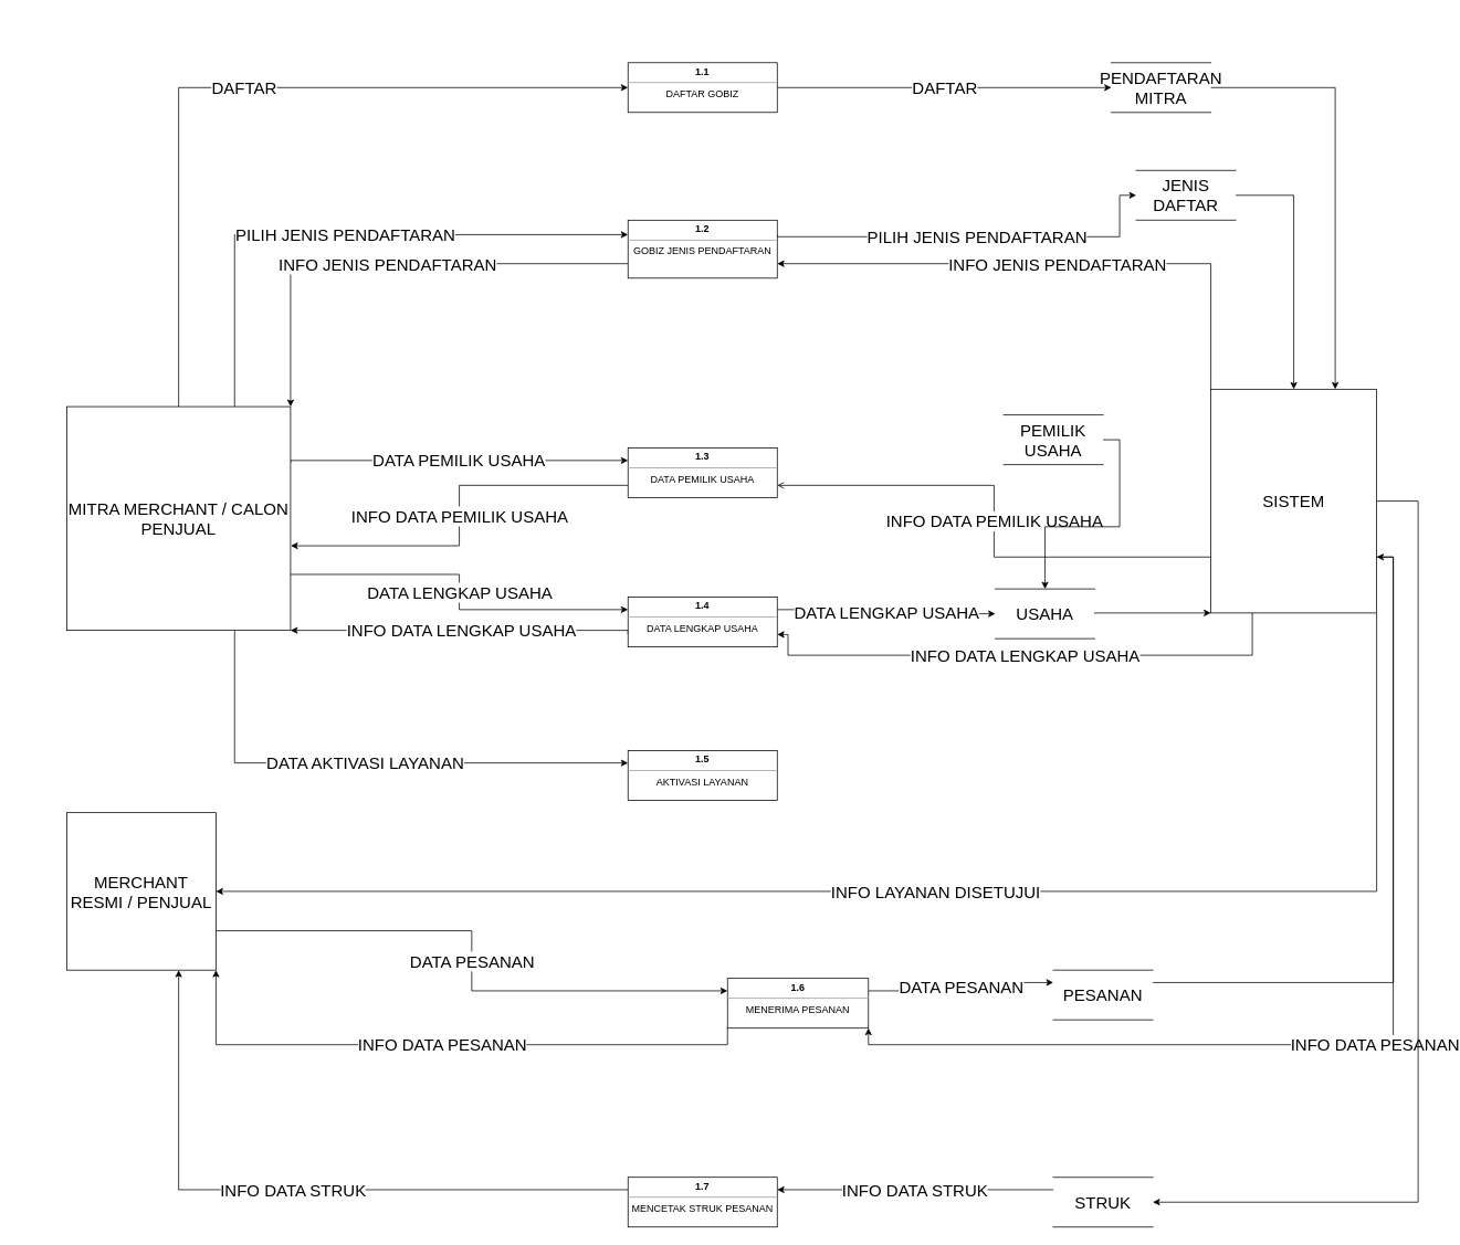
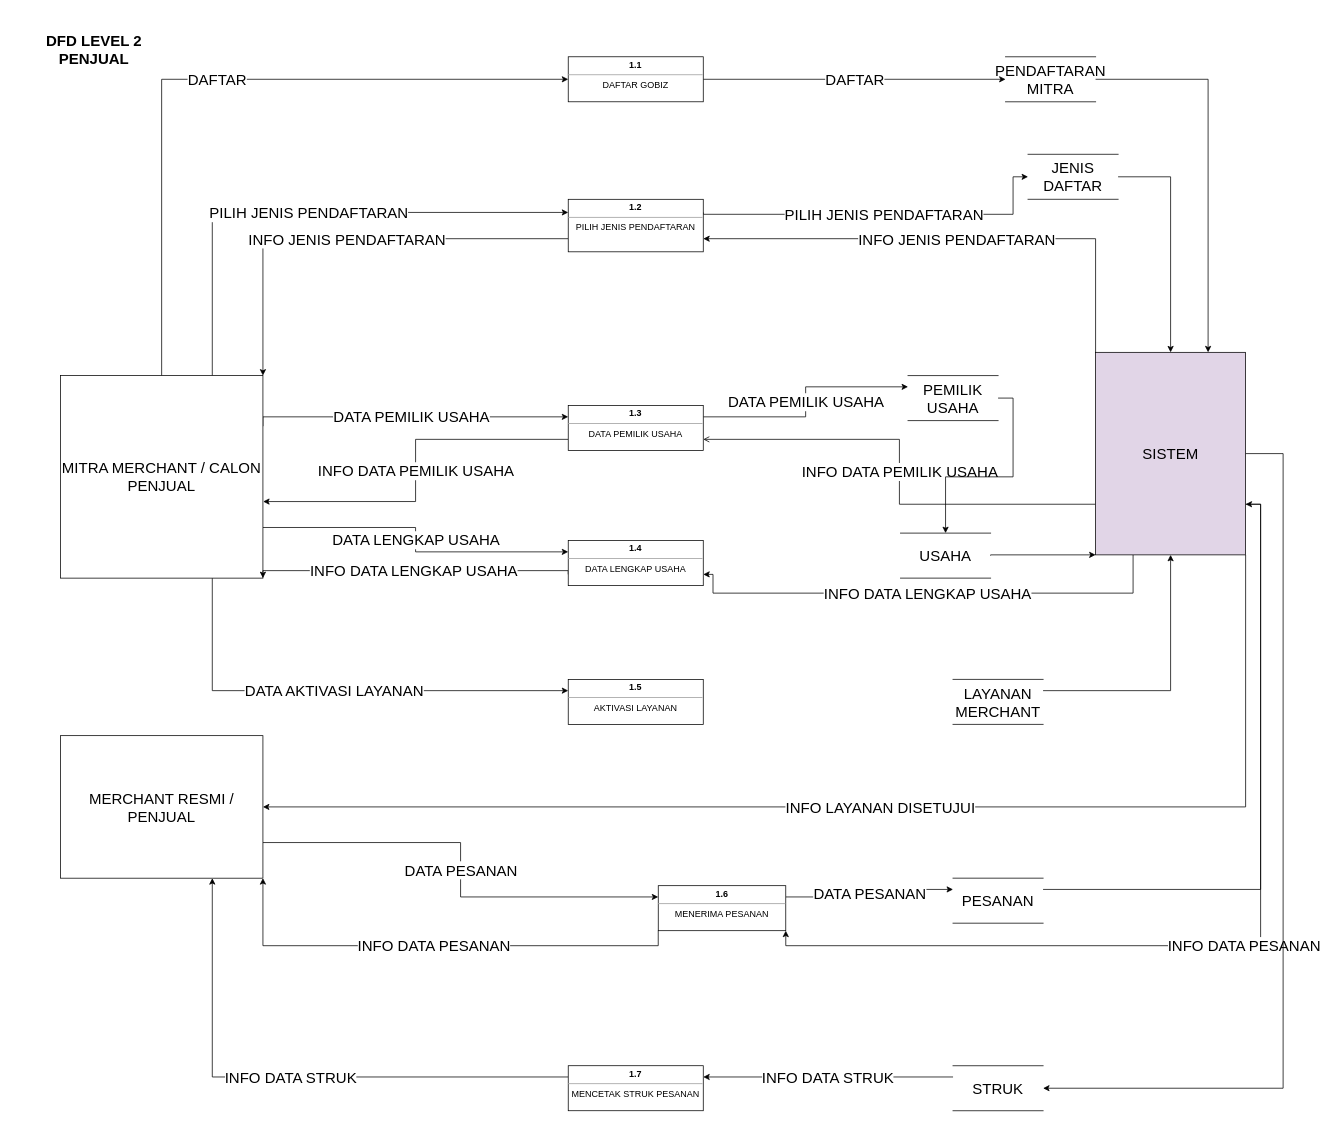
  <mxCell id="0" />
  <mxCell id="1" parent="0" />
  <mxCell id="2" value="DAFTAR" style="edgeStyle=orthogonalEdgeStyle;rounded=0;orthogonalLoop=1;jettySize=auto;html=1;exitX=0.5;exitY=0;exitDx=0;exitDy=0;entryX=0;entryY=0.5;entryDx=0;entryDy=0;fontSize=20;" parent="1" source="7" target="9" edge="1"><mxGeometry relative="1" as="geometry" /></mxCell>
  <mxCell id="3" value="PILIH JENIS PENDAFTARAN" style="edgeStyle=orthogonalEdgeStyle;rounded=0;orthogonalLoop=1;jettySize=auto;html=1;exitX=0.75;exitY=0;exitDx=0;exitDy=0;entryX=0;entryY=0.25;entryDx=0;entryDy=0;fontSize=20;" parent="1" source="7" target="12" edge="1"><mxGeometry relative="1" as="geometry" /></mxCell>
  <mxCell id="4" value="DATA PEMILIK USAHA" style="edgeStyle=orthogonalEdgeStyle;rounded=0;orthogonalLoop=1;jettySize=auto;html=1;exitX=1;exitY=0.25;exitDx=0;exitDy=0;entryX=0;entryY=0.25;entryDx=0;entryDy=0;fontSize=20;" parent="1" source="7" target="15" edge="1"><mxGeometry relative="1" as="geometry"><Array as="points"><mxPoint x="350" y="555" /></Array></mxGeometry></mxCell>
  <mxCell id="5" value="DATA LENGKAP USAHA" style="edgeStyle=orthogonalEdgeStyle;rounded=0;orthogonalLoop=1;jettySize=auto;html=1;exitX=1;exitY=0.75;exitDx=0;exitDy=0;entryX=0;entryY=0.25;entryDx=0;entryDy=0;fontSize=20;" parent="1" source="7" target="37" edge="1"><mxGeometry relative="1" as="geometry" /></mxCell>
  <mxCell id="6" value="DATA AKTIVASI LAYANAN" style="edgeStyle=orthogonalEdgeStyle;rounded=0;orthogonalLoop=1;jettySize=auto;html=1;exitX=0.75;exitY=1;exitDx=0;exitDy=0;entryX=0;entryY=0.25;entryDx=0;entryDy=0;fontSize=20;" parent="1" source="7" target="16" edge="1"><mxGeometry relative="1" as="geometry" /></mxCell>
- <mxCell id="7" value="MITRA MERCHANT / CALON PENJUAL" style="rounded=0;whiteSpace=wrap;html=1;fontSize=20;" parent="1" vertex="1"><mxGeometry x="80" y="490" width="270" height="270" as="geometry" /></mxCell>
+ <mxCell id="7" value="MITRA MERCHANT / CALON PENJUAL" style="rounded=0;whiteSpace=wrap;html=1;fontSize=20;" parent="1" vertex="1"><mxGeometry x="80" y="500" width="270" height="270" as="geometry" /></mxCell>
  <mxCell id="8" value="DAFTAR" style="edgeStyle=orthogonalEdgeStyle;rounded=0;orthogonalLoop=1;jettySize=auto;html=1;exitX=1;exitY=0.5;exitDx=0;exitDy=0;entryX=0;entryY=0.5;entryDx=0;entryDy=0;fontSize=20;" parent="1" source="9" target="18" edge="1"><mxGeometry relative="1" as="geometry" /></mxCell>
  <mxCell id="9" value="&lt;p style=&quot;margin: 0px ; margin-top: 4px ; text-align: center&quot;&gt;&lt;b&gt;1.1&lt;/b&gt;&lt;/p&gt;&lt;hr size=&quot;1&quot;&gt;&lt;div style=&quot;text-align: center ; height: 2px&quot;&gt;DAFTAR GOBIZ&lt;/div&gt;" style="verticalAlign=top;align=left;overflow=fill;fontSize=12;fontFamily=Helvetica;html=1;" parent="1" vertex="1"><mxGeometry x="757" y="75" width="180" height="60" as="geometry" /></mxCell>
  <mxCell id="10" value="INFO JENIS PENDAFTARAN" style="edgeStyle=orthogonalEdgeStyle;rounded=0;orthogonalLoop=1;jettySize=auto;html=1;exitX=0;exitY=0.75;exitDx=0;exitDy=0;entryX=1;entryY=0;entryDx=0;entryDy=0;fontSize=20;" parent="1" source="12" target="7" edge="1"><mxGeometry relative="1" as="geometry" /></mxCell>
  <mxCell id="11" value="PILIH JENIS PENDAFTARAN" style="edgeStyle=orthogonalEdgeStyle;rounded=0;orthogonalLoop=1;jettySize=auto;html=1;exitX=1;exitY=0.25;exitDx=0;exitDy=0;fontSize=20;entryX=0;entryY=0.5;entryDx=0;entryDy=0;" parent="1" source="12" target="21" edge="1"><mxGeometry relative="1" as="geometry"><Array as="points"><mxPoint x="937" y="285" /><mxPoint x="1350" y="285" /><mxPoint x="1350" y="235" /></Array><mxPoint x="1320" y="260" as="targetPoint" /></mxGeometry></mxCell>
- <mxCell id="12" value="&lt;p style=&quot;margin: 0px ; margin-top: 4px ; text-align: center&quot;&gt;&lt;b&gt;1.2&lt;/b&gt;&lt;/p&gt;&lt;hr size=&quot;1&quot;&gt;&lt;div style=&quot;text-align: center ; height: 2px&quot;&gt;GOBIZ JENIS PENDAFTARAN&lt;/div&gt;" style="verticalAlign=top;align=left;overflow=fill;fontSize=12;fontFamily=Helvetica;html=1;" parent="1" vertex="1"><mxGeometry x="757" y="265" width="180" height="70" as="geometry" /></mxCell>
+ <mxCell id="12" value="&lt;p style=&quot;margin: 0px ; margin-top: 4px ; text-align: center&quot;&gt;&lt;b&gt;1.2&lt;/b&gt;&lt;/p&gt;&lt;hr size=&quot;1&quot;&gt;&lt;div style=&quot;text-align: center ; height: 2px&quot;&gt;PILIH JENIS PENDAFTARAN&lt;/div&gt;" style="verticalAlign=top;align=left;overflow=fill;fontSize=12;fontFamily=Helvetica;html=1;" parent="1" vertex="1"><mxGeometry x="757" y="265" width="180" height="70" as="geometry" /></mxCell>
  <mxCell id="13" value="INFO DATA PEMILIK USAHA" style="edgeStyle=orthogonalEdgeStyle;rounded=0;orthogonalLoop=1;jettySize=auto;html=1;exitX=0;exitY=0.75;exitDx=0;exitDy=0;entryX=1.001;entryY=0.622;entryDx=0;entryDy=0;entryPerimeter=0;fontSize=20;" parent="1" source="15" target="7" edge="1"><mxGeometry relative="1" as="geometry" /></mxCell>
+ <mxCell id="14" value="DATA PEMILIK USAHA" style="edgeStyle=orthogonalEdgeStyle;rounded=0;orthogonalLoop=1;jettySize=auto;html=1;exitX=1;exitY=0.25;exitDx=0;exitDy=0;entryX=0;entryY=0.25;entryDx=0;entryDy=0;fontSize=20;" parent="1" source="15" target="24" edge="1"><mxGeometry relative="1" as="geometry" /></mxCell>
  <mxCell id="15" value="&lt;p style=&quot;margin: 0px ; margin-top: 4px ; text-align: center&quot;&gt;&lt;b&gt;1.3&lt;/b&gt;&lt;/p&gt;&lt;hr size=&quot;1&quot;&gt;&lt;div style=&quot;text-align: center ; height: 2px&quot;&gt;DATA PEMILIK USAHA&lt;/div&gt;" style="verticalAlign=top;align=left;overflow=fill;fontSize=12;fontFamily=Helvetica;html=1;" parent="1" vertex="1"><mxGeometry x="757" y="540" width="180" height="60" as="geometry" /></mxCell>
  <mxCell id="16" value="&lt;p style=&quot;margin: 0px ; margin-top: 4px ; text-align: center&quot;&gt;&lt;b&gt;1.5&lt;/b&gt;&lt;/p&gt;&lt;hr size=&quot;1&quot;&gt;&lt;div style=&quot;text-align: center ; height: 2px&quot;&gt;AKTIVASI LAYANAN&lt;/div&gt;" style="verticalAlign=top;align=left;overflow=fill;fontSize=12;fontFamily=Helvetica;html=1;" parent="1" vertex="1"><mxGeometry x="757" y="905" width="180" height="60" as="geometry" /></mxCell>
  <mxCell id="17" style="edgeStyle=orthogonalEdgeStyle;rounded=0;orthogonalLoop=1;jettySize=auto;html=1;exitX=1;exitY=0.5;exitDx=0;exitDy=0;entryX=0.75;entryY=0;entryDx=0;entryDy=0;" parent="1" source="18" target="32" edge="1"><mxGeometry relative="1" as="geometry" /></mxCell>
  <mxCell id="18" value="PENDAFTARAN MITRA" style="shape=partialRectangle;whiteSpace=wrap;html=1;left=0;right=0;fillColor=none;fontSize=20;" parent="1" vertex="1"><mxGeometry x="1340" y="75" width="120" height="60" as="geometry" /></mxCell>
  <mxCell id="19" value="INFO JENIS PENDAFTARAN" style="edgeStyle=orthogonalEdgeStyle;rounded=0;orthogonalLoop=1;jettySize=auto;html=1;entryX=1;entryY=0.75;entryDx=0;entryDy=0;fontSize=20;exitX=0;exitY=0;exitDx=0;exitDy=0;" parent="1" source="32" target="12" edge="1"><mxGeometry relative="1" as="geometry"><Array as="points"><mxPoint x="1460" y="318" /></Array><mxPoint x="1370" y="318" as="sourcePoint" /></mxGeometry></mxCell>
  <mxCell id="20" style="edgeStyle=orthogonalEdgeStyle;rounded=0;orthogonalLoop=1;jettySize=auto;html=1;exitX=1;exitY=0.5;exitDx=0;exitDy=0;entryX=0.5;entryY=0;entryDx=0;entryDy=0;" parent="1" source="21" target="32" edge="1"><mxGeometry relative="1" as="geometry" /></mxCell>
  <mxCell id="21" value="JENIS DAFTAR" style="shape=partialRectangle;whiteSpace=wrap;html=1;left=0;right=0;fillColor=none;fontSize=20;" parent="1" vertex="1"><mxGeometry x="1370" y="205" width="120" height="60" as="geometry" /></mxCell>
  <mxCell id="22" value="INFO DATA PEMILIK USAHA" style="edgeStyle=orthogonalEdgeStyle;rounded=0;orthogonalLoop=1;jettySize=auto;html=1;exitX=0;exitY=0.75;exitDx=0;exitDy=0;entryX=1;entryY=0.75;entryDx=0;entryDy=0;fontSize=20;endArrow=open;" parent="1" source="32" target="15" edge="1"><mxGeometry relative="1" as="geometry" /></mxCell>
  <mxCell id="23" style="edgeStyle=orthogonalEdgeStyle;rounded=0;orthogonalLoop=1;jettySize=auto;html=1;exitX=1;exitY=0.5;exitDx=0;exitDy=0;" parent="1" source="24" target="39" edge="1"><mxGeometry relative="1" as="geometry" /></mxCell>
  <mxCell id="24" value="PEMILIK USAHA" style="shape=partialRectangle;whiteSpace=wrap;html=1;left=0;right=0;fillColor=none;fontSize=20;" parent="1" vertex="1"><mxGeometry x="1210" y="500" width="120" height="60" as="geometry" /></mxCell>
+ <mxCell id="25" style="edgeStyle=orthogonalEdgeStyle;rounded=0;orthogonalLoop=1;jettySize=auto;html=1;exitX=1;exitY=0.25;exitDx=0;exitDy=0;entryX=0.5;entryY=1;entryDx=0;entryDy=0;fontSize=20;" parent="1" source="26" target="32" edge="1"><mxGeometry relative="1" as="geometry" /></mxCell>
+ <mxCell id="26" value="LAYANAN MERCHANT" style="shape=partialRectangle;whiteSpace=wrap;html=1;left=0;right=0;fillColor=none;fontSize=20;" parent="1" vertex="1"><mxGeometry x="1270" y="905" width="120" height="60" as="geometry" /></mxCell>
+ <mxCell id="27" value="DFD LEVEL 2 PENJUAL" style="text;html=1;strokeColor=none;fillColor=none;align=center;verticalAlign=middle;whiteSpace=wrap;rounded=0;fontSize=20;fontStyle=1" parent="1" vertex="1"><mxGeometry width="210" height="90" as="geometry" x="20" y="20" /></mxCell>
  <mxCell id="28" value="INFO DATA LENGKAP USAHA" style="edgeStyle=orthogonalEdgeStyle;rounded=0;orthogonalLoop=1;jettySize=auto;html=1;exitX=0.25;exitY=1;exitDx=0;exitDy=0;entryX=1;entryY=0.75;entryDx=0;entryDy=0;fontSize=20;" parent="1" source="32" target="37" edge="1"><mxGeometry relative="1" as="geometry"><Array as="points"><mxPoint x="1510" y="790" /><mxPoint x="950" y="790" /><mxPoint x="950" y="765" /></Array></mxGeometry></mxCell>
  <mxCell id="29" value="INFO LAYANAN DISETUJUI" style="edgeStyle=orthogonalEdgeStyle;rounded=0;orthogonalLoop=1;jettySize=auto;html=1;exitX=1;exitY=1;exitDx=0;exitDy=0;entryX=1;entryY=0.5;entryDx=0;entryDy=0;fontSize=20;" parent="1" source="32" target="34" edge="1"><mxGeometry relative="1" as="geometry" /></mxCell>
  <mxCell id="30" value="INFO DATA PESANAN" style="edgeStyle=orthogonalEdgeStyle;rounded=0;orthogonalLoop=1;jettySize=auto;html=1;exitX=1;exitY=0.75;exitDx=0;exitDy=0;entryX=1;entryY=1;entryDx=0;entryDy=0;fontSize=20;" edge="1" parent="1" source="32" target="42"><mxGeometry relative="1" as="geometry" /></mxCell>
  <mxCell id="31" style="edgeStyle=orthogonalEdgeStyle;rounded=0;orthogonalLoop=1;jettySize=auto;html=1;exitX=1;exitY=0.5;exitDx=0;exitDy=0;fontSize=20;entryX=1;entryY=0.5;entryDx=0;entryDy=0;" edge="1" parent="1" source="32" target="48"><mxGeometry relative="1" as="geometry"><mxPoint x="1850" y="1450" as="targetPoint" /><Array as="points"><mxPoint x="1710" y="604" /><mxPoint x="1710" y="1450" /></Array></mxGeometry></mxCell>
- <mxCell id="32" value="SISTEM" style="rounded=0;whiteSpace=wrap;html=1;fontSize=20;" parent="1" vertex="1"><mxGeometry x="1460" y="469" width="200" height="270" as="geometry" /></mxCell>
+ <mxCell id="32" value="SISTEM" style="rounded=0;whiteSpace=wrap;html=1;fontSize=20;fillColor=#e1d5e7;" parent="1" vertex="1"><mxGeometry x="1460" y="469" width="200" height="270" as="geometry" /></mxCell>
  <mxCell id="33" value="DATA PESANAN" style="edgeStyle=orthogonalEdgeStyle;rounded=0;orthogonalLoop=1;jettySize=auto;html=1;exitX=1;exitY=0.75;exitDx=0;exitDy=0;entryX=0;entryY=0.25;entryDx=0;entryDy=0;fontSize=20;" edge="1" parent="1" source="34" target="42"><mxGeometry relative="1" as="geometry" /></mxCell>
- <mxCell id="34" value="MERCHANT RESMI / PENJUAL" style="rounded=0;whiteSpace=wrap;html=1;fontSize=20;" parent="1" vertex="1"><mxGeometry x="80" y="980" width="180" height="190" as="geometry" /></mxCell>
- <mxCell id="35" value="DATA LENGKAP USAHA" style="edgeStyle=orthogonalEdgeStyle;rounded=0;orthogonalLoop=1;jettySize=auto;html=1;exitX=1;exitY=0.25;exitDx=0;exitDy=0;entryX=0;entryY=0.5;entryDx=0;entryDy=0;fontSize=20;" parent="1" source="37" target="39" edge="1"><mxGeometry relative="1" as="geometry" /></mxCell>
+ <mxCell id="34" value="MERCHANT RESMI / PENJUAL" style="rounded=0;whiteSpace=wrap;html=1;fontSize=20;" parent="1" vertex="1"><mxGeometry x="80" y="980" width="270" height="190" as="geometry" /></mxCell>
  <mxCell id="36" value="INFO DATA LENGKAP USAHA" style="edgeStyle=orthogonalEdgeStyle;rounded=0;orthogonalLoop=1;jettySize=auto;html=1;exitX=0;exitY=0.75;exitDx=0;exitDy=0;entryX=1;entryY=1;entryDx=0;entryDy=0;fontSize=20;" parent="1" source="37" target="7" edge="1"><mxGeometry relative="1" as="geometry"><Array as="points"><mxPoint x="757" y="760" /></Array></mxGeometry></mxCell>
  <mxCell id="37" value="&lt;p style=&quot;margin: 0px ; margin-top: 4px ; text-align: center&quot;&gt;&lt;b&gt;1.4&lt;/b&gt;&lt;/p&gt;&lt;hr size=&quot;1&quot;&gt;&lt;div style=&quot;text-align: center ; height: 2px&quot;&gt;DATA LENGKAP USAHA&lt;/div&gt;" style="verticalAlign=top;align=left;overflow=fill;fontSize=12;fontFamily=Helvetica;html=1;" parent="1" vertex="1"><mxGeometry x="757" y="720" width="180" height="60" as="geometry" /></mxCell>
  <mxCell id="38" style="edgeStyle=orthogonalEdgeStyle;rounded=0;orthogonalLoop=1;jettySize=auto;html=1;exitX=1;exitY=0.5;exitDx=0;exitDy=0;entryX=0;entryY=1;entryDx=0;entryDy=0;fontSize=20;" parent="1" source="39" target="32" edge="1"><mxGeometry relative="1" as="geometry"><Array as="points"><mxPoint x="1460" y="739" /></Array></mxGeometry></mxCell>
  <mxCell id="39" value="USAHA" style="shape=partialRectangle;whiteSpace=wrap;html=1;left=0;right=0;fillColor=none;fontSize=20;" parent="1" vertex="1"><mxGeometry x="1200" y="710" width="120" height="60" as="geometry" /></mxCell>
  <mxCell id="40" value="DATA PESANAN" style="edgeStyle=orthogonalEdgeStyle;rounded=0;orthogonalLoop=1;jettySize=auto;html=1;exitX=1;exitY=0.25;exitDx=0;exitDy=0;entryX=0;entryY=0.25;entryDx=0;entryDy=0;fontSize=20;" edge="1" parent="1" source="42" target="44"><mxGeometry relative="1" as="geometry" /></mxCell>
  <mxCell id="41" value="INFO DATA PESANAN" style="edgeStyle=orthogonalEdgeStyle;rounded=0;orthogonalLoop=1;jettySize=auto;html=1;exitX=0;exitY=1;exitDx=0;exitDy=0;entryX=1;entryY=1;entryDx=0;entryDy=0;fontSize=20;" edge="1" parent="1" source="42" target="34"><mxGeometry relative="1" as="geometry" /></mxCell>
  <mxCell id="42" value="&lt;p style=&quot;margin: 0px ; margin-top: 4px ; text-align: center&quot;&gt;&lt;b&gt;1.6&lt;/b&gt;&lt;/p&gt;&lt;hr size=&quot;1&quot;&gt;&lt;div style=&quot;text-align: center ; height: 2px&quot;&gt;MENERIMA PESANAN&lt;/div&gt;" style="verticalAlign=top;align=left;overflow=fill;fontSize=12;fontFamily=Helvetica;html=1;" vertex="1" parent="1"><mxGeometry x="877" y="1180" width="170" height="60" as="geometry" /></mxCell>
  <mxCell id="43" style="edgeStyle=orthogonalEdgeStyle;rounded=0;orthogonalLoop=1;jettySize=auto;html=1;exitX=1;exitY=0.25;exitDx=0;exitDy=0;entryX=1;entryY=0.75;entryDx=0;entryDy=0;fontSize=20;" edge="1" parent="1" source="44" target="32"><mxGeometry relative="1" as="geometry" /></mxCell>
  <mxCell id="44" value="PESANAN" style="shape=partialRectangle;whiteSpace=wrap;html=1;left=0;right=0;fillColor=none;fontSize=20;" vertex="1" parent="1"><mxGeometry x="1270" y="1170" width="120" height="60" as="geometry" /></mxCell>
  <mxCell id="45" value="INFO DATA STRUK" style="edgeStyle=orthogonalEdgeStyle;rounded=0;orthogonalLoop=1;jettySize=auto;html=1;exitX=0;exitY=0.25;exitDx=0;exitDy=0;entryX=0.75;entryY=1;entryDx=0;entryDy=0;fontSize=20;" edge="1" parent="1" source="46" target="34"><mxGeometry relative="1" as="geometry" /></mxCell>
  <mxCell id="46" value="&lt;p style=&quot;margin: 0px ; margin-top: 4px ; text-align: center&quot;&gt;&lt;b&gt;1.7&lt;/b&gt;&lt;/p&gt;&lt;hr size=&quot;1&quot;&gt;&lt;div style=&quot;text-align: center ; height: 2px&quot;&gt;MENCETAK STRUK PESANAN&lt;/div&gt;" style="verticalAlign=top;align=left;overflow=fill;fontSize=12;fontFamily=Helvetica;html=1;" vertex="1" parent="1"><mxGeometry x="757" y="1420" width="180" height="60" as="geometry" /></mxCell>
  <mxCell id="47" value="INFO DATA STRUK" style="edgeStyle=orthogonalEdgeStyle;rounded=0;orthogonalLoop=1;jettySize=auto;html=1;exitX=0;exitY=0.25;exitDx=0;exitDy=0;entryX=1;entryY=0.25;entryDx=0;entryDy=0;fontSize=20;" edge="1" parent="1" source="48" target="46"><mxGeometry relative="1" as="geometry" /></mxCell>
  <mxCell id="48" value="STRUK" style="shape=partialRectangle;whiteSpace=wrap;html=1;left=0;right=0;fillColor=none;fontSize=20;" vertex="1" parent="1"><mxGeometry x="1270" y="1420" width="120" height="60" as="geometry" /></mxCell>
